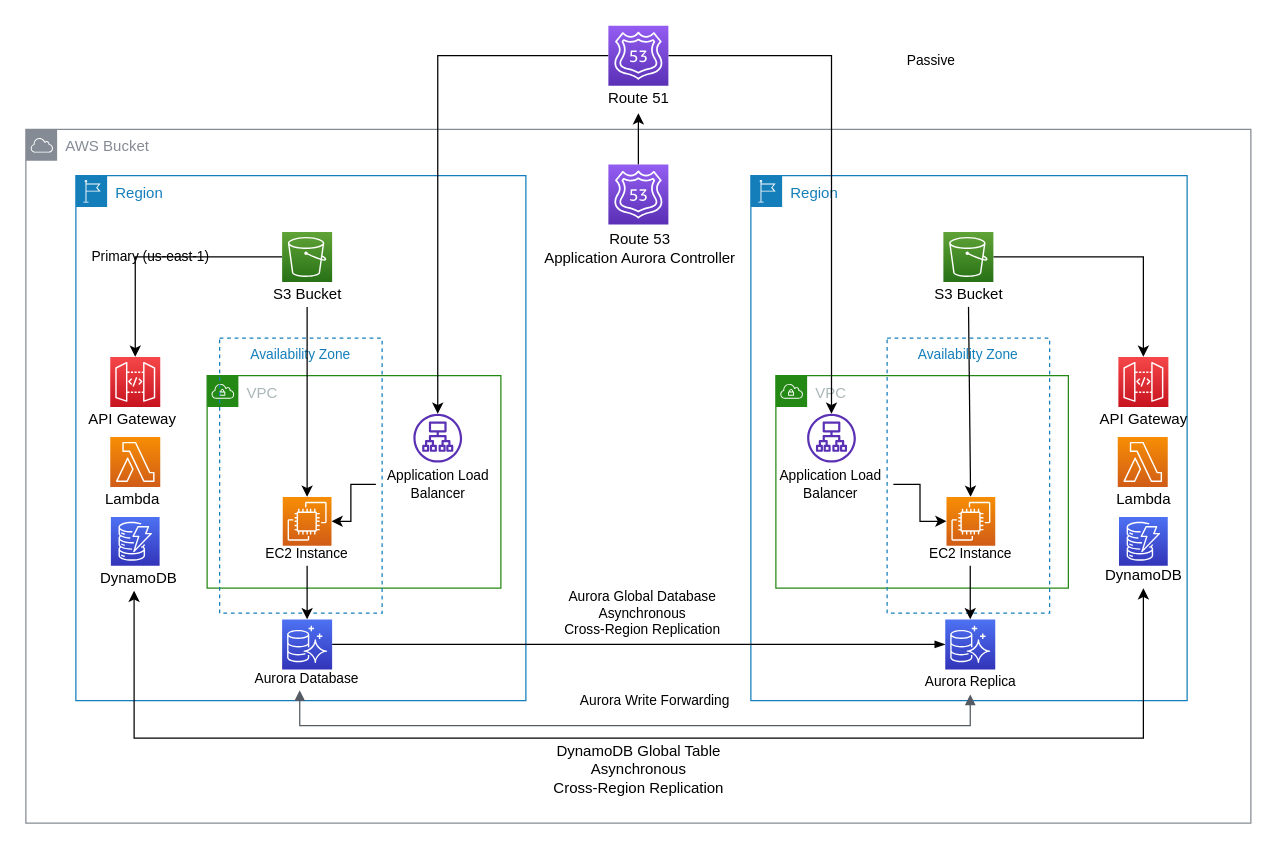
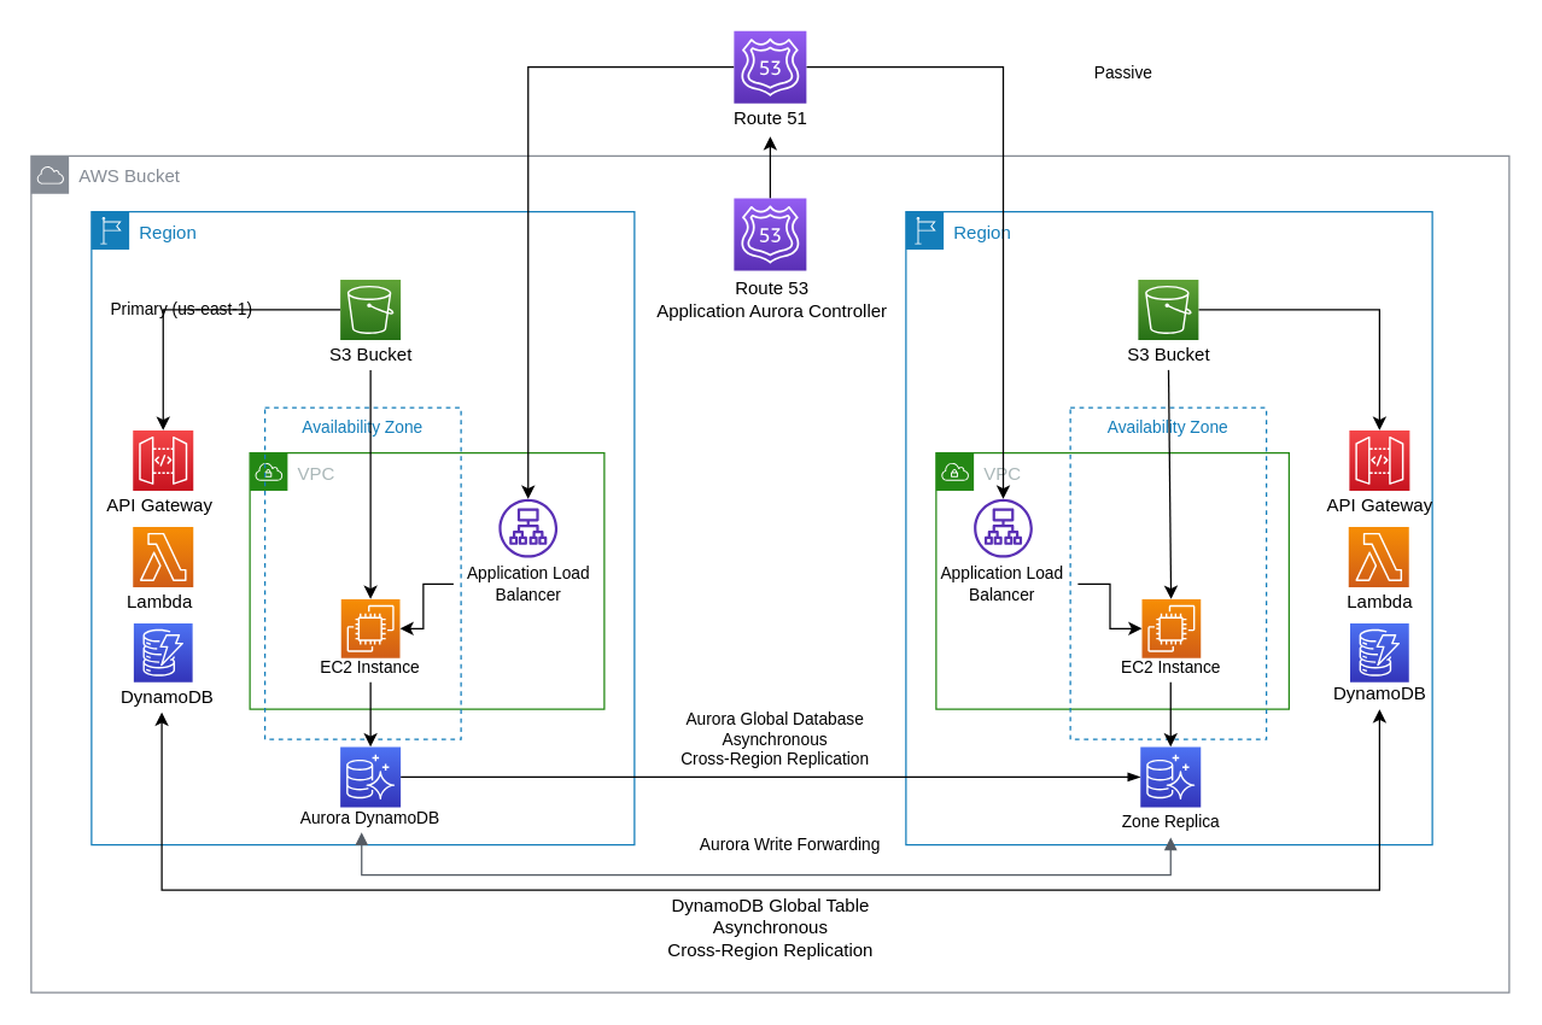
  <mxCell id="0" />
  <mxCell id="1" parent="0" />
  <mxCell id="2" value="AWS Bucket" style="outlineConnect=0;gradientColor=none;html=1;whiteSpace=wrap;fontSize=12;fontStyle=0;shape=mxgraph.aws4.group;grIcon=mxgraph.aws4.group_aws_cloud;strokeColor=#858B94;fillColor=none;verticalAlign=top;align=left;spacingLeft=30;fontColor=#858B94;dashed=0;" parent="1" vertex="1"><mxGeometry x="20" y="103" width="980" height="555" as="geometry" /></mxCell>
  <mxCell id="3" value="Region" style="points=[[0,0],[0.25,0],[0.5,0],[0.75,0],[1,0],[1,0.25],[1,0.5],[1,0.75],[1,1],[0.75,1],[0.5,1],[0.25,1],[0,1],[0,0.75],[0,0.5],[0,0.25]];outlineConnect=0;gradientColor=none;html=1;whiteSpace=wrap;fontSize=12;fontStyle=0;shape=mxgraph.aws4.group;grIcon=mxgraph.aws4.group_region;strokeColor=#147EBA;fillColor=none;verticalAlign=top;align=left;spacingLeft=30;fontColor=#147EBA;dashed=0;" parent="1" vertex="1"><mxGeometry x="60" y="140" width="360" height="420" as="geometry" /></mxCell>
  <mxCell id="4" value="Region" style="points=[[0,0],[0.25,0],[0.5,0],[0.75,0],[1,0],[1,0.25],[1,0.5],[1,0.75],[1,1],[0.75,1],[0.5,1],[0.25,1],[0,1],[0,0.75],[0,0.5],[0,0.25]];outlineConnect=0;gradientColor=none;html=1;whiteSpace=wrap;fontSize=12;fontStyle=0;shape=mxgraph.aws4.group;grIcon=mxgraph.aws4.group_region;strokeColor=#147EBA;fillColor=none;verticalAlign=top;align=left;spacingLeft=30;fontColor=#147EBA;dashed=0;" parent="1" vertex="1"><mxGeometry x="600" y="140" width="349" height="420" as="geometry" /></mxCell>
  <mxCell id="5" value="Primary (us-east-1)" style="text;html=1;strokeColor=none;fillColor=none;align=center;verticalAlign=middle;whiteSpace=wrap;rounded=0;fontSize=11;" parent="1" vertex="1"><mxGeometry x="70" y="190" width="100" height="30" as="geometry" /></mxCell>
  <mxCell id="6" value="" style="rounded=0;orthogonalLoop=1;jettySize=auto;html=1;endArrow=blockThin;endFill=1;fontSize=11;" parent="1" source="54" target="55" edge="1"><mxGeometry relative="1" as="geometry"><mxPoint x="262.5" y="517.5" as="sourcePoint" /><mxPoint x="758" y="517.5" as="targetPoint" /></mxGeometry></mxCell>
  <mxCell id="7" value="Aurora Global Database&lt;br&gt;Asynchronous &lt;br&gt;Cross-Region Replication" style="text;html=1;align=center;verticalAlign=middle;resizable=0;points=[];autosize=1;fontSize=11;" parent="1" vertex="1"><mxGeometry x="442.5" y="470" width="140" height="40" as="geometry" /></mxCell>
  <mxCell id="8" value="Passive" style="text;html=1;align=center;verticalAlign=middle;resizable=0;points=[];autosize=1;fontSize=11;" parent="1" vertex="1"><mxGeometry x="719" y="38" width="50" height="20" as="geometry" /></mxCell>
  <mxCell id="9" value="VPC" style="points=[[0,0],[0.25,0],[0.5,0],[0.75,0],[1,0],[1,0.25],[1,0.5],[1,0.75],[1,1],[0.75,1],[0.5,1],[0.25,1],[0,1],[0,0.75],[0,0.5],[0,0.25]];outlineConnect=0;gradientColor=none;html=1;whiteSpace=wrap;fontSize=12;fontStyle=0;shape=mxgraph.aws4.group;grIcon=mxgraph.aws4.group_vpc;strokeColor=#248814;fillColor=none;verticalAlign=top;align=left;spacingLeft=30;fontColor=#AAB7B8;dashed=0;" parent="1" vertex="1"><mxGeometry x="165" y="300" width="235" height="170" as="geometry" /></mxCell>
  <mxCell id="10" value="Availability Zone" style="fillColor=none;strokeColor=#147EBA;dashed=1;verticalAlign=top;fontStyle=0;fontColor=#147EBA;fontSize=11;" parent="1" vertex="1"><mxGeometry x="175" y="270" width="130" height="220" as="geometry" /></mxCell>
  <mxCell id="11" value="" style="edgeStyle=none;rounded=0;orthogonalLoop=1;jettySize=auto;html=1;strokeColor=#000000;fontColor=#e6e6e6;" parent="1" source="12" target="54" edge="1"><mxGeometry relative="1" as="geometry"><mxPoint x="245" y="500" as="targetPoint" /></mxGeometry></mxCell>
  <mxCell id="12" value="EC2 Instance" style="text;html=1;strokeColor=none;fillColor=none;align=center;verticalAlign=middle;whiteSpace=wrap;rounded=0;fontSize=11;" parent="1" vertex="1"><mxGeometry x="195" y="432" width="100" height="20" as="geometry" /></mxCell>
- <mxCell id="13" value="Aurora Database" style="text;html=1;strokeColor=none;fillColor=none;align=center;verticalAlign=middle;whiteSpace=wrap;rounded=0;fontSize=11;" parent="1" vertex="1"><mxGeometry x="195" y="532" width="100" height="20" as="geometry" /></mxCell>
+ <mxCell id="13" value="Aurora DynamoDB" style="text;html=1;strokeColor=none;fillColor=none;align=center;verticalAlign=middle;whiteSpace=wrap;rounded=0;fontSize=11;" parent="1" vertex="1"><mxGeometry x="195" y="532" width="100" height="20" as="geometry" /></mxCell>
  <mxCell id="14" value="VPC" style="points=[[0,0],[0.25,0],[0.5,0],[0.75,0],[1,0],[1,0.25],[1,0.5],[1,0.75],[1,1],[0.75,1],[0.5,1],[0.25,1],[0,1],[0,0.75],[0,0.5],[0,0.25]];outlineConnect=0;gradientColor=none;html=1;whiteSpace=wrap;fontSize=12;fontStyle=0;shape=mxgraph.aws4.group;grIcon=mxgraph.aws4.group_vpc;strokeColor=#248814;fillColor=none;verticalAlign=top;align=left;spacingLeft=30;fontColor=#AAB7B8;dashed=0;" parent="1" vertex="1"><mxGeometry x="620" y="300" width="234" height="170" as="geometry" /></mxCell>
  <mxCell id="15" value="Availability Zone" style="fillColor=none;strokeColor=#147EBA;dashed=1;verticalAlign=top;fontStyle=0;fontColor=#147EBA;fontSize=11;" parent="1" vertex="1"><mxGeometry x="709" y="270" width="130" height="220" as="geometry" /></mxCell>
  <mxCell id="16" value="" style="edgeStyle=none;rounded=0;orthogonalLoop=1;jettySize=auto;html=1;strokeColor=#000000;fontColor=#e6e6e6;" parent="1" source="17" target="55" edge="1"><mxGeometry relative="1" as="geometry"><mxPoint x="775.5" y="500" as="targetPoint" /></mxGeometry></mxCell>
  <mxCell id="17" value="EC2 Instance" style="text;html=1;strokeColor=none;fillColor=none;align=center;verticalAlign=middle;whiteSpace=wrap;rounded=0;fontSize=11;" parent="1" vertex="1"><mxGeometry x="725.5" y="432" width="100" height="20" as="geometry" /></mxCell>
- <mxCell id="18" value="Aurora Replica" style="text;html=1;strokeColor=none;fillColor=none;align=center;verticalAlign=middle;whiteSpace=wrap;rounded=0;fontSize=11;labelBackgroundColor=#ffffff;" parent="1" vertex="1"><mxGeometry x="725.5" y="535" width="100" height="20" as="geometry" /></mxCell>
+ <mxCell id="18" value="Zone Replica" style="text;html=1;strokeColor=none;fillColor=none;align=center;verticalAlign=middle;whiteSpace=wrap;rounded=0;fontSize=11;labelBackgroundColor=#ffffff;" parent="1" vertex="1"><mxGeometry x="725.5" y="535" width="100" height="20" as="geometry" /></mxCell>
  <mxCell id="19" value="" style="edgeStyle=orthogonalEdgeStyle;rounded=0;orthogonalLoop=1;jettySize=auto;html=1;startArrow=none;startFill=0;" parent="1" source="50" target="46" edge="1"><mxGeometry relative="1" as="geometry"><mxPoint x="107" y="280" as="targetPoint" /><mxPoint x="227.5" y="207.286" as="sourcePoint" /></mxGeometry></mxCell>
  <mxCell id="20" value="" style="edgeStyle=orthogonalEdgeStyle;rounded=0;orthogonalLoop=1;jettySize=auto;html=1;startArrow=none;startFill=0;" parent="1" source="21" target="56" edge="1"><mxGeometry relative="1" as="geometry"><mxPoint x="245" y="397" as="targetPoint" /></mxGeometry></mxCell>
  <mxCell id="21" value="S3 Bucket" style="text;html=1;align=center;verticalAlign=middle;resizable=0;points=[];autosize=1;" parent="1" vertex="1"><mxGeometry x="210" y="225" width="70" height="20" as="geometry" /></mxCell>
  <mxCell id="22" value="" style="edgeStyle=none;rounded=0;orthogonalLoop=1;jettySize=auto;html=1;strokeColor=#000000;fontColor=#e6e6e6;" parent="1" source="45" target="57" edge="1"><mxGeometry relative="1" as="geometry"><mxPoint x="775.354" y="397" as="targetPoint" /></mxGeometry></mxCell>
  <mxCell id="23" value="" style="edgeStyle=orthogonalEdgeStyle;rounded=0;orthogonalLoop=1;jettySize=auto;html=1;strokeColor=#000000;fontColor=#e6e6e6;" parent="1" source="51" target="47" edge="1"><mxGeometry relative="1" as="geometry"><mxPoint x="914" y="290" as="targetPoint" /><mxPoint x="793" y="207.286" as="sourcePoint" /></mxGeometry></mxCell>
  <mxCell id="24" value="API Gateway" style="text;html=1;align=center;verticalAlign=middle;resizable=0;points=[];autosize=1;" parent="1" vertex="1"><mxGeometry x="60" y="325" width="90" height="20" as="geometry" /></mxCell>
  <mxCell id="25" value="API Gateway" style="text;html=1;align=center;verticalAlign=middle;resizable=0;points=[];autosize=1;" parent="1" vertex="1"><mxGeometry x="869" y="325" width="90" height="20" as="geometry" /></mxCell>
  <mxCell id="26" value="Lambda" style="text;html=1;align=center;verticalAlign=middle;resizable=0;points=[];autosize=1;" parent="1" vertex="1"><mxGeometry x="75" y="389" width="60" height="20" as="geometry" /></mxCell>
  <mxCell id="27" value="Lambda" style="text;html=1;align=center;verticalAlign=middle;resizable=0;points=[];autosize=1;" parent="1" vertex="1"><mxGeometry x="884" y="389" width="60" height="20" as="geometry" /></mxCell>
  <mxCell id="28" value="DynamoDB" style="text;html=1;align=center;verticalAlign=middle;resizable=0;points=[];autosize=1;" parent="1" vertex="1"><mxGeometry x="874" y="450" width="80" height="20" as="geometry" /></mxCell>
  <mxCell id="29" value="" style="edgeStyle=orthogonalEdgeStyle;rounded=0;orthogonalLoop=1;jettySize=auto;html=1;startArrow=classic;startFill=1;" parent="1" edge="1" target="28"><mxGeometry relative="1" as="geometry"><mxPoint x="106.57" y="472.07" as="sourcePoint" /><mxPoint x="896.57" y="472.07" as="targetPoint" /><Array as="points"><mxPoint x="107" y="590" /><mxPoint x="914" y="590" /></Array></mxGeometry></mxCell>
  <mxCell id="30" value="DynamoDB" style="text;html=1;align=center;verticalAlign=middle;resizable=0;points=[];autosize=1;" parent="1" vertex="1"><mxGeometry x="70" y="452" width="80" height="20" as="geometry" /></mxCell>
  <mxCell id="31" value="DynamoDB Global Table&lt;br&gt;Asynchronous&lt;br&gt;Cross-Region Replication" style="text;html=1;align=center;verticalAlign=middle;resizable=0;points=[];autosize=1;" parent="1" vertex="1"><mxGeometry x="435" y="590" width="150" height="50" as="geometry" /></mxCell>
  <mxCell id="32" value="Aurora Write Forwarding" style="text;html=1;align=center;verticalAlign=middle;resizable=0;points=[];autosize=1;fontSize=11;" parent="1" vertex="1"><mxGeometry x="452.5" y="550" width="140" height="20" as="geometry" /></mxCell>
  <mxCell id="33" style="edgeStyle=orthogonalEdgeStyle;rounded=0;orthogonalLoop=1;jettySize=auto;html=1;exitX=0;exitY=0.5;exitDx=0;exitDy=0;" edge="1" parent="1" source="34" target="56"><mxGeometry relative="1" as="geometry"><mxPoint x="262.5" y="414.714" as="targetPoint" /></mxGeometry></mxCell>
  <mxCell id="34" value="Application Load Balancer" style="text;html=1;strokeColor=none;fillColor=none;align=center;verticalAlign=middle;whiteSpace=wrap;rounded=0;fontSize=11;" vertex="1" parent="1"><mxGeometry x="300" y="377" width="100" height="20" as="geometry" /></mxCell>
  <mxCell id="35" style="edgeStyle=orthogonalEdgeStyle;rounded=0;orthogonalLoop=1;jettySize=auto;html=1;strokeColor=#000000;" edge="1" parent="1" source="36" target="57"><mxGeometry relative="1" as="geometry"><mxPoint x="758" y="414.714" as="targetPoint" /></mxGeometry></mxCell>
  <mxCell id="36" value="Application Load Balancer" style="text;html=1;strokeColor=none;fillColor=none;align=center;verticalAlign=middle;whiteSpace=wrap;rounded=0;fontSize=11;" vertex="1" parent="1"><mxGeometry x="614" y="377" width="100" height="20" as="geometry" /></mxCell>
  <mxCell id="37" style="edgeStyle=orthogonalEdgeStyle;rounded=0;orthogonalLoop=1;jettySize=auto;html=1;" edge="1" parent="1" source="39" target="58"><mxGeometry relative="1" as="geometry"><mxPoint x="350" y="325" as="targetPoint" /></mxGeometry></mxCell>
  <mxCell id="38" style="edgeStyle=orthogonalEdgeStyle;rounded=0;orthogonalLoop=1;jettySize=auto;html=1;strokeColor=#000000;" edge="1" parent="1" source="39" target="59"><mxGeometry relative="1" as="geometry"><mxPoint x="664.286" y="330.25" as="targetPoint" /></mxGeometry></mxCell>
  <mxCell id="39" value="" style="outlineConnect=0;fontColor=#232F3E;gradientColor=#945DF2;gradientDirection=north;fillColor=#5A30B5;strokeColor=#ffffff;dashed=0;verticalLabelPosition=bottom;verticalAlign=top;align=center;html=1;fontSize=12;fontStyle=0;aspect=fixed;shape=mxgraph.aws4.resourceIcon;resIcon=mxgraph.aws4.route_53;" vertex="1" parent="1"><mxGeometry x="486" y="20" width="48" height="48" as="geometry" /></mxCell>
  <mxCell id="40" value="Route 51" style="text;html=1;align=center;verticalAlign=middle;resizable=0;points=[];autosize=1;" vertex="1" parent="1"><mxGeometry x="480" y="68" width="60" height="20" as="geometry" /></mxCell>
  <mxCell id="41" style="edgeStyle=orthogonalEdgeStyle;rounded=0;orthogonalLoop=1;jettySize=auto;html=1;entryX=0.5;entryY=1.1;entryDx=0;entryDy=0;entryPerimeter=0;strokeColor=#000000;" edge="1" parent="1" source="42" target="40"><mxGeometry relative="1" as="geometry" /></mxCell>
  <mxCell id="42" value="" style="outlineConnect=0;fontColor=#232F3E;gradientColor=#945DF2;gradientDirection=north;fillColor=#5A30B5;strokeColor=#ffffff;dashed=0;verticalLabelPosition=bottom;verticalAlign=top;align=center;html=1;fontSize=12;fontStyle=0;aspect=fixed;shape=mxgraph.aws4.resourceIcon;resIcon=mxgraph.aws4.route_53;" vertex="1" parent="1"><mxGeometry x="486" y="131" width="48" height="48" as="geometry" /></mxCell>
  <mxCell id="43" value="Route 53 &lt;br&gt;Application Aurora Controller" style="text;html=1;align=center;verticalAlign=middle;resizable=0;points=[];autosize=1;" vertex="1" parent="1"><mxGeometry x="421" y="182.5" width="180" height="30" as="geometry" /></mxCell>
  <mxCell id="44" value="" style="edgeStyle=orthogonalEdgeStyle;html=1;endArrow=block;elbow=vertical;startArrow=block;startFill=1;strokeColor=#545B64;rounded=0;entryX=0.5;entryY=1;entryDx=0;entryDy=0;exitX=0.441;exitY=0.986;exitDx=0;exitDy=0;exitPerimeter=0;" edge="1" parent="1" source="13" target="18"><mxGeometry width="100" relative="1" as="geometry"><mxPoint x="490" y="750" as="sourcePoint" /><mxPoint x="590" y="750" as="targetPoint" /><Array as="points"><mxPoint x="239" y="580" /><mxPoint x="776" y="580" /></Array></mxGeometry></mxCell>
  <mxCell id="45" value="S3 Bucket" style="text;html=1;align=center;verticalAlign=middle;resizable=0;points=[];autosize=1;" parent="1" vertex="1"><mxGeometry x="739" y="225" width="70" height="20" as="geometry" /></mxCell>
  <mxCell id="46" value="" style="outlineConnect=0;fontColor=#232F3E;gradientColor=#F54749;gradientDirection=north;fillColor=#C7131F;strokeColor=#ffffff;dashed=0;verticalLabelPosition=bottom;verticalAlign=top;align=center;html=1;fontSize=12;fontStyle=0;aspect=fixed;shape=mxgraph.aws4.resourceIcon;resIcon=mxgraph.aws4.api_gateway;" vertex="1" parent="1"><mxGeometry x="87.5" y="285" width="40" height="40" as="geometry" /></mxCell>
  <mxCell id="47" value="" style="outlineConnect=0;fontColor=#232F3E;gradientColor=#F54749;gradientDirection=north;fillColor=#C7131F;strokeColor=#ffffff;dashed=0;verticalLabelPosition=bottom;verticalAlign=top;align=center;html=1;fontSize=12;fontStyle=0;aspect=fixed;shape=mxgraph.aws4.resourceIcon;resIcon=mxgraph.aws4.api_gateway;" vertex="1" parent="1"><mxGeometry x="894" y="285" width="40" height="40" as="geometry" /></mxCell>
  <mxCell id="48" value="" style="outlineConnect=0;fontColor=#232F3E;gradientColor=#4D72F3;gradientDirection=north;fillColor=#3334B9;strokeColor=#ffffff;dashed=0;verticalLabelPosition=bottom;verticalAlign=top;align=center;html=1;fontSize=12;fontStyle=0;aspect=fixed;shape=mxgraph.aws4.resourceIcon;resIcon=mxgraph.aws4.dynamodb;" vertex="1" parent="1"><mxGeometry x="88" y="413" width="39" height="39" as="geometry" /></mxCell>
  <mxCell id="49" value="" style="outlineConnect=0;fontColor=#232F3E;gradientColor=#4D72F3;gradientDirection=north;fillColor=#3334B9;strokeColor=#ffffff;dashed=0;verticalLabelPosition=bottom;verticalAlign=top;align=center;html=1;fontSize=12;fontStyle=0;aspect=fixed;shape=mxgraph.aws4.resourceIcon;resIcon=mxgraph.aws4.dynamodb;" vertex="1" parent="1"><mxGeometry x="894.5" y="413" width="39" height="39" as="geometry" /></mxCell>
  <mxCell id="50" value="" style="outlineConnect=0;fontColor=#232F3E;gradientColor=#60A337;gradientDirection=north;fillColor=#277116;strokeColor=#ffffff;dashed=0;verticalLabelPosition=bottom;verticalAlign=top;align=center;html=1;fontSize=12;fontStyle=0;aspect=fixed;shape=mxgraph.aws4.resourceIcon;resIcon=mxgraph.aws4.s3;" vertex="1" parent="1"><mxGeometry x="225" y="185" width="40" height="40" as="geometry" /></mxCell>
  <mxCell id="51" value="" style="outlineConnect=0;fontColor=#232F3E;gradientColor=#60A337;gradientDirection=north;fillColor=#277116;strokeColor=#ffffff;dashed=0;verticalLabelPosition=bottom;verticalAlign=top;align=center;html=1;fontSize=12;fontStyle=0;aspect=fixed;shape=mxgraph.aws4.resourceIcon;resIcon=mxgraph.aws4.s3;" vertex="1" parent="1"><mxGeometry x="754" y="185" width="40" height="40" as="geometry" /></mxCell>
  <mxCell id="52" value="" style="outlineConnect=0;fontColor=#232F3E;gradientColor=#F78E04;gradientDirection=north;fillColor=#D05C17;strokeColor=#ffffff;dashed=0;verticalLabelPosition=bottom;verticalAlign=top;align=center;html=1;fontSize=12;fontStyle=0;aspect=fixed;shape=mxgraph.aws4.resourceIcon;resIcon=mxgraph.aws4.lambda;" vertex="1" parent="1"><mxGeometry x="87.5" y="349" width="40" height="40" as="geometry" /></mxCell>
  <mxCell id="53" value="" style="outlineConnect=0;fontColor=#232F3E;gradientColor=#F78E04;gradientDirection=north;fillColor=#D05C17;strokeColor=#ffffff;dashed=0;verticalLabelPosition=bottom;verticalAlign=top;align=center;html=1;fontSize=12;fontStyle=0;aspect=fixed;shape=mxgraph.aws4.resourceIcon;resIcon=mxgraph.aws4.lambda;" vertex="1" parent="1"><mxGeometry x="893.5" y="349" width="40" height="40" as="geometry" /></mxCell>
  <mxCell id="54" value="" style="outlineConnect=0;fontColor=#232F3E;gradientColor=#4D72F3;gradientDirection=north;fillColor=#3334B9;strokeColor=#ffffff;dashed=0;verticalLabelPosition=bottom;verticalAlign=top;align=center;html=1;fontSize=12;fontStyle=0;aspect=fixed;shape=mxgraph.aws4.resourceIcon;resIcon=mxgraph.aws4.aurora;" vertex="1" parent="1"><mxGeometry x="225" y="495" width="40" height="40" as="geometry" /></mxCell>
  <mxCell id="55" value="" style="outlineConnect=0;fontColor=#232F3E;gradientColor=#4D72F3;gradientDirection=north;fillColor=#3334B9;strokeColor=#ffffff;dashed=0;verticalLabelPosition=bottom;verticalAlign=top;align=center;html=1;fontSize=12;fontStyle=0;aspect=fixed;shape=mxgraph.aws4.resourceIcon;resIcon=mxgraph.aws4.aurora;" vertex="1" parent="1"><mxGeometry x="755.5" y="495" width="40" height="40" as="geometry" /></mxCell>
  <mxCell id="56" value="" style="outlineConnect=0;fontColor=#232F3E;gradientColor=#F78E04;gradientDirection=north;fillColor=#D05C17;strokeColor=#ffffff;dashed=0;verticalLabelPosition=bottom;verticalAlign=top;align=center;html=1;fontSize=12;fontStyle=0;aspect=fixed;shape=mxgraph.aws4.resourceIcon;resIcon=mxgraph.aws4.ec2;" vertex="1" parent="1"><mxGeometry x="225.5" y="397" width="39" height="39" as="geometry" /></mxCell>
  <mxCell id="57" value="" style="outlineConnect=0;fontColor=#232F3E;gradientColor=#F78E04;gradientDirection=north;fillColor=#D05C17;strokeColor=#ffffff;dashed=0;verticalLabelPosition=bottom;verticalAlign=top;align=center;html=1;fontSize=12;fontStyle=0;aspect=fixed;shape=mxgraph.aws4.resourceIcon;resIcon=mxgraph.aws4.ec2;" vertex="1" parent="1"><mxGeometry x="756.5" y="397" width="39" height="39" as="geometry" /></mxCell>
  <mxCell id="58" value="" style="outlineConnect=0;fontColor=#232F3E;gradientColor=none;fillColor=#5A30B5;strokeColor=none;dashed=0;verticalLabelPosition=bottom;verticalAlign=top;align=center;html=1;fontSize=12;fontStyle=0;aspect=fixed;pointerEvents=1;shape=mxgraph.aws4.application_load_balancer;" vertex="1" parent="1"><mxGeometry x="330" y="330.5" width="39" height="39" as="geometry" /></mxCell>
  <mxCell id="59" value="" style="outlineConnect=0;fontColor=#232F3E;gradientColor=none;fillColor=#5A30B5;strokeColor=none;dashed=0;verticalLabelPosition=bottom;verticalAlign=top;align=center;html=1;fontSize=12;fontStyle=0;aspect=fixed;pointerEvents=1;shape=mxgraph.aws4.application_load_balancer;" vertex="1" parent="1"><mxGeometry x="645" y="330.5" width="39" height="39" as="geometry" /></mxCell>
